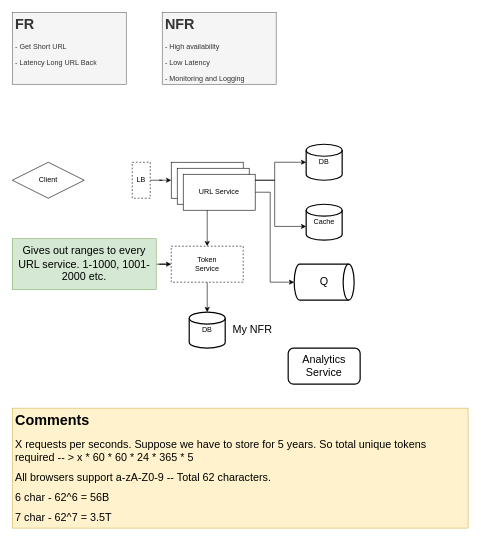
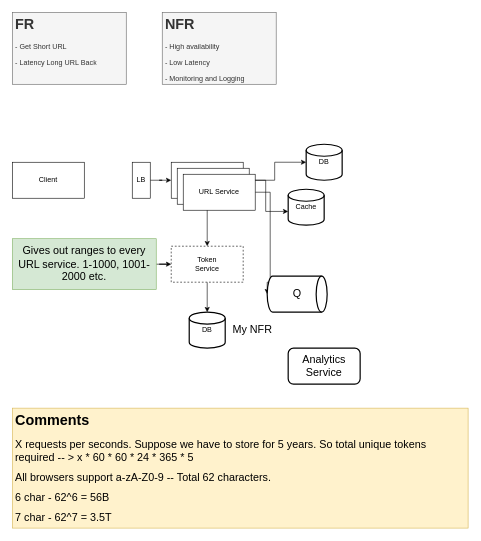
  <mxCell id="0" />
  <mxCell id="1" parent="0" />
  <mxCell id="2" value="&lt;h1&gt;FR&lt;/h1&gt;&lt;p&gt;- Get Short URL&lt;/p&gt;&lt;p&gt;- Latency Long URL Back&lt;/p&gt;&lt;p&gt;&lt;br&gt;&lt;/p&gt;" style="text;html=1;strokeColor=#666666;fillColor=#f5f5f5;spacing=5;spacingTop=-20;whiteSpace=wrap;overflow=hidden;rounded=0;fontColor=#333333;" parent="1" vertex="1"><mxGeometry x="20" y="20" width="190" height="120" as="geometry" /></mxCell>
  <mxCell id="3" value="&lt;h1&gt;NFR&lt;/h1&gt;&lt;p&gt;- High availability&lt;/p&gt;&lt;p&gt;- Low Latency&lt;/p&gt;&lt;p&gt;- Monitoring and Logging&lt;/p&gt;" style="text;html=1;strokeColor=#666666;fillColor=#f5f5f5;spacing=5;spacingTop=-20;whiteSpace=wrap;overflow=hidden;rounded=0;fontColor=#333333;" parent="1" vertex="1"><mxGeometry x="270" y="20" width="190" height="120" as="geometry" /></mxCell>
- <mxCell id="4" value="Client" style="rhombus;whiteSpace=wrap;html=1;" parent="1" vertex="1"><mxGeometry x="20" y="270" width="120" height="60" as="geometry" /></mxCell>
+ <mxCell id="4" value="Client" style="rounded=0;whiteSpace=wrap;html=1;" parent="1" vertex="1"><mxGeometry x="20" y="270" width="120" height="60" as="geometry" /></mxCell>
  <mxCell id="5" value="" style="edgeStyle=orthogonalEdgeStyle;rounded=0;orthogonalLoop=1;jettySize=auto;html=1;" parent="1" source="6" target="10" edge="1"><mxGeometry relative="1" as="geometry" /></mxCell>
- <mxCell id="6" value="LB" style="whiteSpace=wrap;html=1;rounded=0;dashed=1;" parent="1" vertex="1"><mxGeometry x="220" y="270" width="30" height="60" as="geometry" /></mxCell>
+ <mxCell id="6" value="LB" style="whiteSpace=wrap;html=1;rounded=0;" parent="1" vertex="1"><mxGeometry x="220" y="270" width="30" height="60" as="geometry" /></mxCell>
  <mxCell id="7" style="edgeStyle=orthogonalEdgeStyle;rounded=0;orthogonalLoop=1;jettySize=auto;html=1;entryX=0;entryY=0.5;entryDx=0;entryDy=0;entryPerimeter=0;" edge="1" parent="1" source="10" target="11"><mxGeometry relative="1" as="geometry" /></mxCell>
  <mxCell id="8" style="edgeStyle=orthogonalEdgeStyle;rounded=0;orthogonalLoop=1;jettySize=auto;html=1;entryX=0;entryY=0.617;entryDx=0;entryDy=0;entryPerimeter=0;" edge="1" parent="1" source="10" target="12"><mxGeometry relative="1" as="geometry" /></mxCell>
  <mxCell id="9" value="" style="edgeStyle=orthogonalEdgeStyle;rounded=0;orthogonalLoop=1;jettySize=auto;html=1;" edge="1" parent="1" source="10" target="14"><mxGeometry relative="1" as="geometry" /></mxCell>
  <mxCell id="10" value="URL Service" style="whiteSpace=wrap;html=1;rounded=0;" parent="1" vertex="1"><mxGeometry x="285" y="270" width="120" height="60" as="geometry" /></mxCell>
  <mxCell id="11" value="DB" style="strokeWidth=2;html=1;shape=mxgraph.flowchart.database;whiteSpace=wrap;" vertex="1" parent="1"><mxGeometry x="510" y="240" width="60" height="60" as="geometry" /></mxCell>
- <mxCell id="12" value="Cache" style="strokeWidth=2;html=1;shape=mxgraph.flowchart.database;whiteSpace=wrap;" vertex="1" parent="1"><mxGeometry x="510" y="340" width="60" height="60" as="geometry" /></mxCell>
+ <mxCell id="12" value="Cache" style="strokeWidth=2;html=1;shape=mxgraph.flowchart.database;whiteSpace=wrap;" vertex="1" parent="1"><mxGeometry x="480" y="315" width="60" height="60" as="geometry" /></mxCell>
  <mxCell id="13" value="" style="edgeStyle=orthogonalEdgeStyle;rounded=0;orthogonalLoop=1;jettySize=auto;html=1;fontSize=18;" edge="1" parent="1" source="14" target="16"><mxGeometry relative="1" as="geometry" /></mxCell>
  <mxCell id="14" value="Token&lt;br&gt;Service" style="whiteSpace=wrap;html=1;rounded=0;dashed=1;" vertex="1" parent="1"><mxGeometry x="285" y="410" width="120" height="60" as="geometry" /></mxCell>
  <mxCell id="15" value="&lt;h1&gt;Comments&lt;/h1&gt;&lt;p&gt;&lt;font style=&quot;font-size: 18px;&quot;&gt;X requests per seconds. Suppose we have to store for 5 years. So total unique tokens required -- &amp;gt; x * 60 * 60 * 24 * 365 * 5&lt;/font&gt;&lt;/p&gt;&lt;p&gt;&lt;span style=&quot;font-size: 18px;&quot;&gt;All browsers support a-zA-Z0-9 -- Total 62 characters.&lt;/span&gt;&lt;/p&gt;&lt;p&gt;&lt;span style=&quot;font-size: 18px;&quot;&gt;6 char - 62^6 = 56B&lt;/span&gt;&lt;/p&gt;&lt;p&gt;&lt;span style=&quot;font-size: 18px;&quot;&gt;7 char - 62^7 = 3.5T&lt;/span&gt;&lt;/p&gt;&lt;p&gt;&lt;font style=&quot;font-size: 18px;&quot;&gt;&lt;br&gt;&lt;/font&gt;&lt;/p&gt;" style="text;html=1;strokeColor=#d6b656;fillColor=#fff2cc;spacing=5;spacingTop=-20;whiteSpace=wrap;overflow=hidden;rounded=0;" vertex="1" parent="1"><mxGeometry x="20" y="680" width="760" height="200" as="geometry" /></mxCell>
  <mxCell id="16" value="DB" style="strokeWidth=2;html=1;shape=mxgraph.flowchart.database;whiteSpace=wrap;" vertex="1" parent="1"><mxGeometry x="315" y="520" width="60" height="60" as="geometry" /></mxCell>
  <mxCell id="17" value="My NFR" style="text;html=1;align=center;verticalAlign=middle;resizable=0;points=[];autosize=1;strokeColor=none;fillColor=none;fontSize=18;" vertex="1" parent="1"><mxGeometry x="375" y="530" width="90" height="40" as="geometry" /></mxCell>
  <mxCell id="18" value="" style="edgeStyle=orthogonalEdgeStyle;rounded=0;orthogonalLoop=1;jettySize=auto;html=1;fontSize=18;" edge="1" parent="1" source="19" target="14"><mxGeometry relative="1" as="geometry" /></mxCell>
  <mxCell id="19" value="Gives out ranges to every URL service. 1-1000, 1001-2000 etc." style="text;html=1;strokeColor=#82b366;fillColor=#d5e8d4;align=center;verticalAlign=middle;whiteSpace=wrap;rounded=0;fontSize=18;" vertex="1" parent="1"><mxGeometry x="20" y="397.5" width="240" height="85" as="geometry" /></mxCell>
  <mxCell id="20" value="URL Service" style="whiteSpace=wrap;html=1;rounded=0;" vertex="1" parent="1"><mxGeometry x="295" y="280" width="120" height="60" as="geometry" /></mxCell>
  <mxCell id="21" style="edgeStyle=orthogonalEdgeStyle;rounded=0;orthogonalLoop=1;jettySize=auto;html=1;entryX=0;entryY=0.5;entryDx=0;entryDy=0;entryPerimeter=0;fontSize=18;" edge="1" parent="1" source="22" target="23"><mxGeometry relative="1" as="geometry"><Array as="points"><mxPoint x="450" y="320" /><mxPoint x="450" y="470" /></Array></mxGeometry></mxCell>
  <mxCell id="22" value="URL Service" style="whiteSpace=wrap;html=1;rounded=0;" vertex="1" parent="1"><mxGeometry x="305" y="290" width="120" height="60" as="geometry" /></mxCell>
- <mxCell id="23" value="Q" style="strokeWidth=2;html=1;shape=mxgraph.flowchart.direct_data;whiteSpace=wrap;fontSize=18;" vertex="1" parent="1"><mxGeometry x="490" y="440" width="100" height="60" as="geometry" /></mxCell>
+ <mxCell id="23" value="Q" style="strokeWidth=2;html=1;shape=mxgraph.flowchart.direct_data;whiteSpace=wrap;fontSize=18;" vertex="1" parent="1"><mxGeometry x="445" y="460" width="100" height="60" as="geometry" /></mxCell>
  <mxCell id="24" value="Analytics Service" style="whiteSpace=wrap;html=1;fontSize=18;strokeWidth=2;rounded=1;" vertex="1" parent="1"><mxGeometry x="480" y="580" width="120" height="60" as="geometry" /></mxCell>
